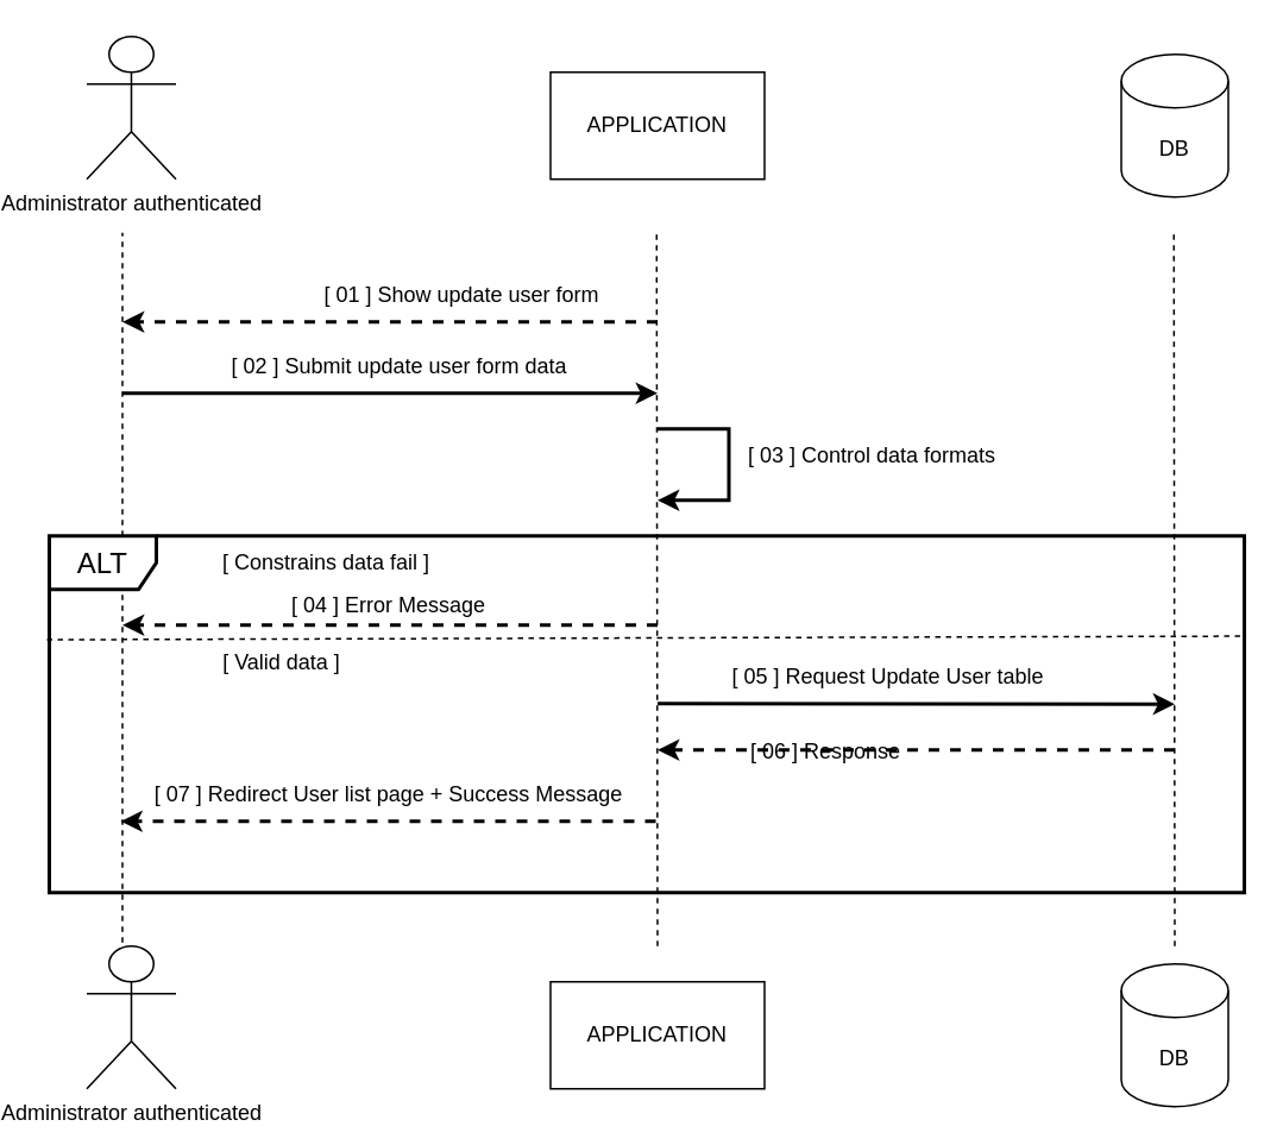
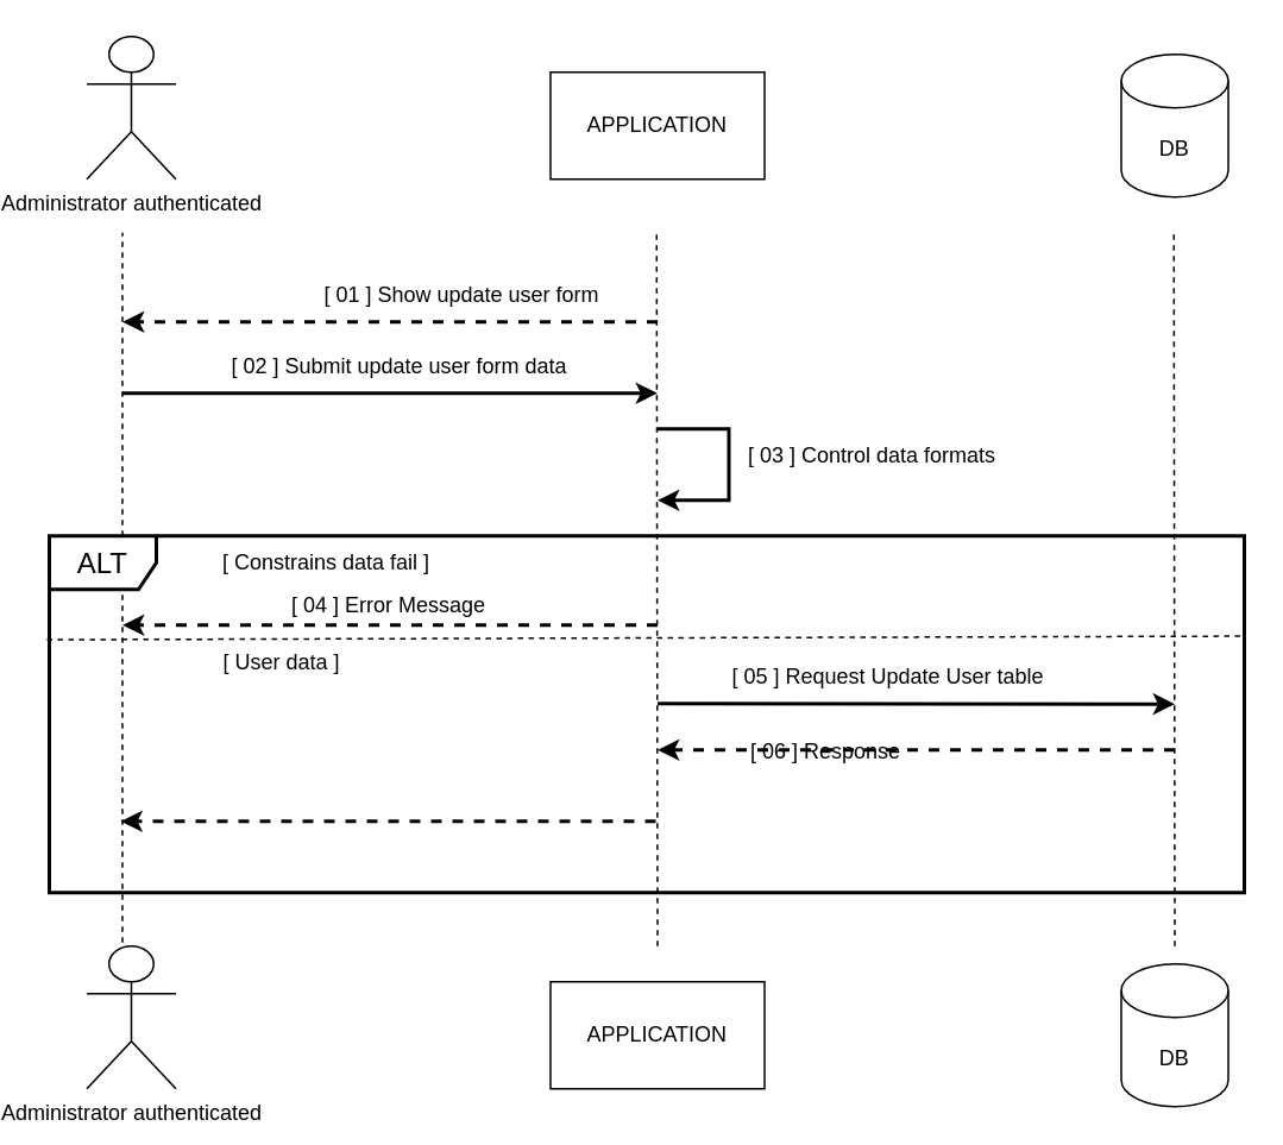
  <mxCell id="0" />
  <mxCell id="1" parent="0" />
  <mxCell id="2" value="Administrator authenticated" style="shape=umlActor;verticalLabelPosition=bottom;verticalAlign=top;html=1;outlineConnect=0;" vertex="1" parent="1"><mxGeometry x="41" y="20" width="50" height="80" as="geometry" /></mxCell>
  <mxCell id="3" value="APPLICATION" style="rounded=0;whiteSpace=wrap;html=1;" vertex="1" parent="1"><mxGeometry x="301" y="40" width="120" height="60" as="geometry" /></mxCell>
  <mxCell id="4" value="DB" style="shape=cylinder3;whiteSpace=wrap;html=1;boundedLbl=1;backgroundOutline=1;size=15;" vertex="1" parent="1"><mxGeometry x="621" y="30" width="60" height="80" as="geometry" /></mxCell>
  <mxCell id="5" value="" style="endArrow=none;dashed=1;html=1;rounded=0;" edge="1" parent="1"><mxGeometry width="50" height="50" relative="1" as="geometry"><mxPoint x="61" y="540" as="sourcePoint" /><mxPoint x="61" y="130" as="targetPoint" /></mxGeometry></mxCell>
  <mxCell id="6" value="" style="endArrow=none;dashed=1;html=1;rounded=0;" edge="1" parent="1"><mxGeometry width="50" height="50" relative="1" as="geometry"><mxPoint x="361" y="530" as="sourcePoint" /><mxPoint x="360.5" y="130" as="targetPoint" /></mxGeometry></mxCell>
  <mxCell id="7" value="" style="endArrow=none;dashed=1;html=1;rounded=0;" edge="1" parent="1"><mxGeometry width="50" height="50" relative="1" as="geometry"><mxPoint x="651" y="530" as="sourcePoint" /><mxPoint x="650.5" y="130" as="targetPoint" /></mxGeometry></mxCell>
  <mxCell id="8" value="Administrator authenticated" style="shape=umlActor;verticalLabelPosition=bottom;verticalAlign=top;html=1;outlineConnect=0;" vertex="1" parent="1"><mxGeometry x="41" y="530" width="50" height="80" as="geometry" /></mxCell>
  <mxCell id="9" value="APPLICATION" style="rounded=0;whiteSpace=wrap;html=1;" vertex="1" parent="1"><mxGeometry x="301" y="550" width="120" height="60" as="geometry" /></mxCell>
  <mxCell id="10" value="DB" style="shape=cylinder3;whiteSpace=wrap;html=1;boundedLbl=1;backgroundOutline=1;size=15;" vertex="1" parent="1"><mxGeometry x="621" y="540" width="60" height="80" as="geometry" /></mxCell>
  <mxCell id="11" value="" style="endArrow=classic;html=1;rounded=0;dashed=1;strokeWidth=2;" edge="1" parent="1"><mxGeometry width="50" height="50" relative="1" as="geometry"><mxPoint x="361" y="180" as="sourcePoint" /><mxPoint x="61" y="180" as="targetPoint" /></mxGeometry></mxCell>
  <mxCell id="12" value="[ 01 ] Show update user form" style="text;html=1;align=center;verticalAlign=middle;resizable=0;points=[];autosize=1;strokeColor=none;fillColor=none;" vertex="1" parent="1"><mxGeometry x="161" y="150" width="180" height="30" as="geometry" /></mxCell>
  <mxCell id="13" value="" style="endArrow=none;html=1;rounded=0;strokeWidth=2;endFill=0;startArrow=classic;startFill=1;" edge="1" parent="1"><mxGeometry width="50" height="50" relative="1" as="geometry"><mxPoint x="361" y="220" as="sourcePoint" /><mxPoint x="61" y="220" as="targetPoint" /></mxGeometry></mxCell>
  <mxCell id="14" value="[ 02 ] Submit update user form data" style="text;html=1;align=center;verticalAlign=middle;resizable=0;points=[];autosize=1;strokeColor=none;fillColor=none;" vertex="1" parent="1"><mxGeometry x="111" y="190" width="210" height="30" as="geometry" /></mxCell>
  <mxCell id="15" value="&lt;font style=&quot;font-size: 16px;&quot;&gt;ALT&lt;/font&gt;" style="shape=umlFrame;whiteSpace=wrap;html=1;strokeWidth=2;" vertex="1" parent="1"><mxGeometry x="20" y="300" width="670" height="200" as="geometry" /></mxCell>
  <mxCell id="16" value="" style="endArrow=classic;html=1;rounded=0;strokeWidth=2;endFill=1;startArrow=none;startFill=0;dashed=1;" edge="1" parent="15"><mxGeometry width="50" height="50" relative="1" as="geometry"><mxPoint x="631" y="120.005" as="sourcePoint" /><mxPoint x="341" y="120.005" as="targetPoint" /></mxGeometry></mxCell>
  <mxCell id="17" value="[ Constrains data fail ]" style="text;html=1;align=center;verticalAlign=middle;resizable=0;points=[];autosize=1;strokeColor=none;fillColor=none;" vertex="1" parent="15"><mxGeometry x="85" width="140" height="30" as="geometry" /></mxCell>
  <mxCell id="18" value="" style="endArrow=classic;html=1;rounded=0;dashed=1;strokeWidth=2;" edge="1" parent="15"><mxGeometry width="50" height="50" relative="1" as="geometry"><mxPoint x="340" y="160" as="sourcePoint" /><mxPoint x="40" y="160" as="targetPoint" /></mxGeometry></mxCell>
- <mxCell id="19" value="[ 07 ] Redirect User list page + Success Message" style="text;html=1;align=center;verticalAlign=middle;resizable=0;points=[];autosize=1;strokeColor=none;fillColor=none;" vertex="1" parent="15"><mxGeometry x="45" y="130.001" width="290" height="30" as="geometry" /></mxCell>
  <mxCell id="20" value="[ 05 ] Request Update User table" style="text;html=1;align=center;verticalAlign=middle;resizable=0;points=[];autosize=1;strokeColor=none;fillColor=none;" vertex="1" parent="15"><mxGeometry x="370" y="64.0" width="200" height="30" as="geometry" /></mxCell>
  <mxCell id="21" value="" style="endArrow=none;html=1;rounded=0;strokeWidth=2;endFill=0;startArrow=classic;startFill=1;" edge="1" parent="15"><mxGeometry width="50" height="50" relative="1" as="geometry"><mxPoint x="631" y="94.26" as="sourcePoint" /><mxPoint x="341" y="93.997" as="targetPoint" /></mxGeometry></mxCell>
  <mxCell id="22" value="[ 06 ] Response" style="text;html=1;align=center;verticalAlign=middle;resizable=0;points=[];autosize=1;strokeColor=none;fillColor=none;" vertex="1" parent="15"><mxGeometry x="380" y="105.997" width="110" height="30" as="geometry" /></mxCell>
- <mxCell id="23" value="[ Valid data ]" style="text;html=1;align=center;verticalAlign=middle;resizable=0;points=[];autosize=1;strokeColor=none;fillColor=none;" vertex="1" parent="15"><mxGeometry x="85" y="56.0" width="90" height="30" as="geometry" /></mxCell>
+ <mxCell id="23" value="[ User data ]" style="text;html=1;align=center;verticalAlign=middle;resizable=0;points=[];autosize=1;strokeColor=none;fillColor=none;" vertex="1" parent="15"><mxGeometry x="85" y="56.0" width="90" height="30" as="geometry" /></mxCell>
  <mxCell id="24" value="[ 04 ] Error Message" style="text;html=1;align=center;verticalAlign=middle;resizable=0;points=[];autosize=1;strokeColor=none;fillColor=none;" vertex="1" parent="15"><mxGeometry x="125" y="24" width="130" height="30" as="geometry" /></mxCell>
  <mxCell id="25" value="" style="endArrow=classic;html=1;rounded=0;dashed=1;strokeWidth=2;" edge="1" parent="1"><mxGeometry width="50" height="50" relative="1" as="geometry"><mxPoint x="361" y="350" as="sourcePoint" /><mxPoint x="61" y="350" as="targetPoint" /></mxGeometry></mxCell>
  <mxCell id="26" value="" style="endArrow=none;dashed=1;html=1;strokeWidth=1;rounded=0;fontSize=16;exitX=-0.002;exitY=0.291;exitDx=0;exitDy=0;exitPerimeter=0;entryX=1;entryY=0.281;entryDx=0;entryDy=0;entryPerimeter=0;" edge="1" parent="1" source="15" target="15"><mxGeometry width="50" height="50" relative="1" as="geometry"><mxPoint x="331" y="330" as="sourcePoint" /><mxPoint x="381" y="280" as="targetPoint" /></mxGeometry></mxCell>
  <mxCell id="27" value="" style="endArrow=none;html=1;rounded=0;strokeWidth=2;endFill=0;startArrow=classic;startFill=1;" edge="1" parent="1"><mxGeometry width="50" height="50" relative="1" as="geometry"><mxPoint x="361" y="280" as="sourcePoint" /><mxPoint x="361" y="240" as="targetPoint" /><Array as="points"><mxPoint x="401" y="280" /><mxPoint x="401" y="240" /></Array></mxGeometry></mxCell>
  <mxCell id="28" value="[ 03 ] Control data formats" style="text;html=1;align=center;verticalAlign=middle;resizable=0;points=[];autosize=1;strokeColor=none;fillColor=none;" vertex="1" parent="1"><mxGeometry x="401" y="240" width="160" height="30" as="geometry" /></mxCell>
